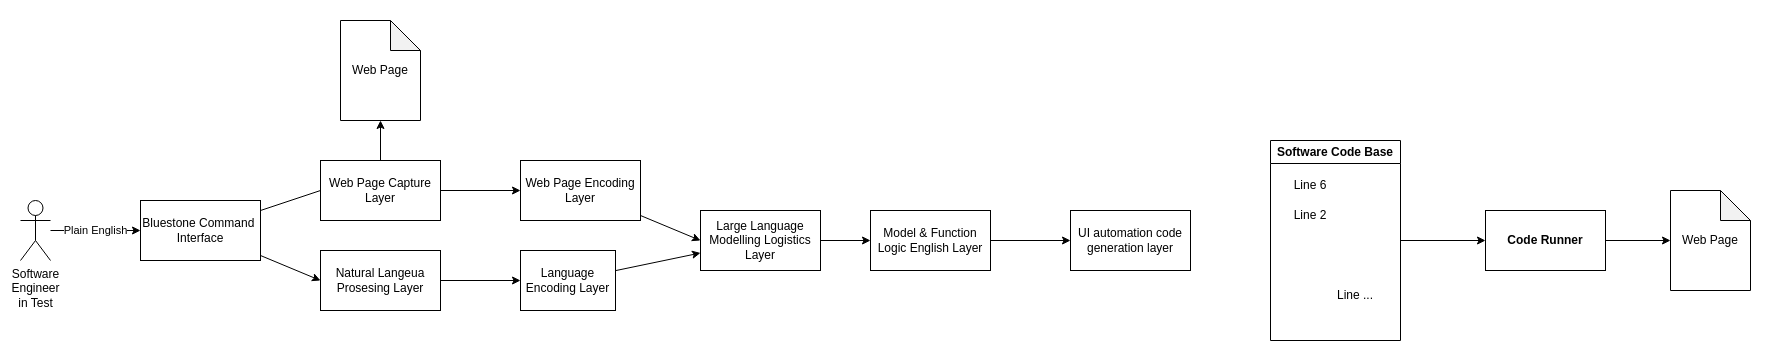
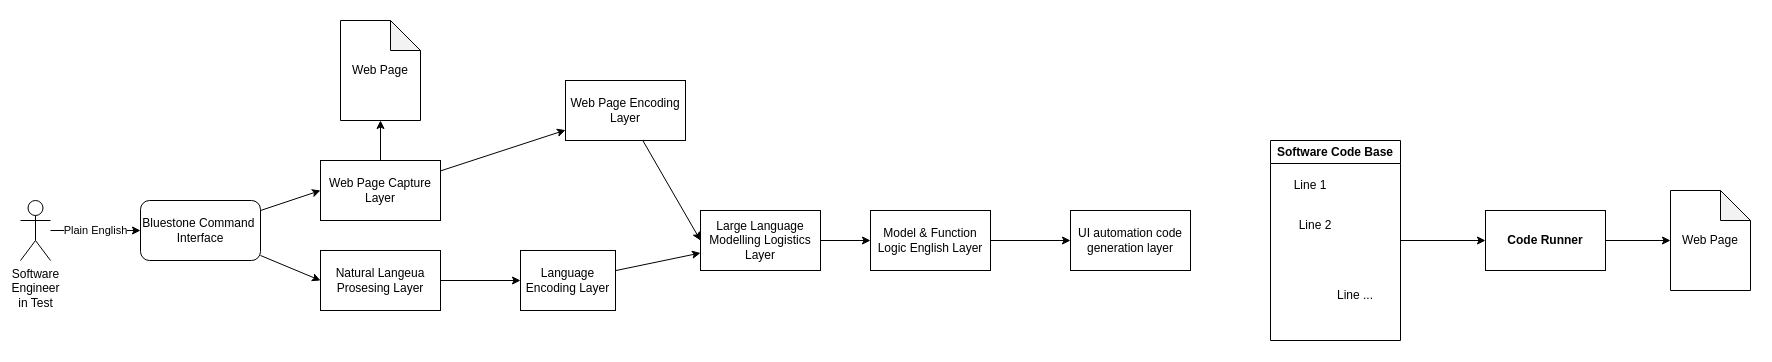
  <mxCell id="0" />
  <mxCell id="1" parent="0" />
- <mxCell id="2" style="edgeStyle=none;html=1;entryX=0;entryY=0.5;entryDx=0;entryDy=0;endArrow=none;" edge="1" parent="1" source="4" target="9"><mxGeometry relative="1" as="geometry" /></mxCell>
+ <mxCell id="2" style="edgeStyle=none;html=1;entryX=0;entryY=0.5;entryDx=0;entryDy=0;" edge="1" parent="1" source="4" target="9"><mxGeometry relative="1" as="geometry" /></mxCell>
  <mxCell id="3" style="edgeStyle=none;html=1;entryX=0;entryY=0.5;entryDx=0;entryDy=0;" edge="1" parent="1" source="4" target="12"><mxGeometry relative="1" as="geometry" /></mxCell>
- <mxCell id="4" value="Bluestone Command&amp;nbsp; Interface" style="rounded=0;whiteSpace=wrap;html=1;" vertex="1" parent="1"><mxGeometry x="140" y="200" width="120" height="60" as="geometry" /></mxCell>
+ <mxCell id="4" value="Bluestone Command&amp;nbsp; Interface" style="whiteSpace=wrap;html=1;rounded=1;" vertex="1" parent="1"><mxGeometry x="140" y="200" width="120" height="60" as="geometry" /></mxCell>
  <mxCell id="5" value="Plain English" style="edgeStyle=none;html=1;" edge="1" parent="1" source="6" target="4"><mxGeometry relative="1" as="geometry" /></mxCell>
  <mxCell id="6" value="Software&lt;br&gt;Engineer&lt;br&gt;in Test" style="shape=umlActor;verticalLabelPosition=bottom;verticalAlign=top;html=1;outlineConnect=0;" vertex="1" parent="1"><mxGeometry x="20" y="200" width="30" height="60" as="geometry" /></mxCell>
  <mxCell id="7" style="edgeStyle=none;html=1;" edge="1" parent="1" source="9" target="10"><mxGeometry relative="1" as="geometry" /></mxCell>
  <mxCell id="8" value="" style="edgeStyle=none;html=1;" edge="1" parent="1" source="9" target="14"><mxGeometry relative="1" as="geometry" /></mxCell>
  <mxCell id="9" value="Web Page Capture Layer" style="rounded=0;whiteSpace=wrap;html=1;" vertex="1" parent="1"><mxGeometry x="320" y="160" width="120" height="60" as="geometry" /></mxCell>
  <mxCell id="10" value="Web Page" style="shape=note;whiteSpace=wrap;html=1;backgroundOutline=1;darkOpacity=0.05;" vertex="1" parent="1"><mxGeometry x="340" y="20" width="80" height="100" as="geometry" /></mxCell>
  <mxCell id="11" value="" style="edgeStyle=none;html=1;" edge="1" parent="1" source="12" target="16"><mxGeometry relative="1" as="geometry" /></mxCell>
  <mxCell id="12" value="Natural Langeua Prosesing Layer" style="rounded=0;whiteSpace=wrap;html=1;" vertex="1" parent="1"><mxGeometry x="320" y="250" width="120" height="60" as="geometry" /></mxCell>
  <mxCell id="13" style="edgeStyle=none;html=1;entryX=0;entryY=0.5;entryDx=0;entryDy=0;" edge="1" parent="1" source="14" target="18"><mxGeometry relative="1" as="geometry" /></mxCell>
- <mxCell id="14" value="Web Page Encoding Layer" style="rounded=0;whiteSpace=wrap;html=1;" vertex="1" parent="1"><mxGeometry x="520" y="160" width="120" height="60" as="geometry" /></mxCell>
+ <mxCell id="14" value="Web Page Encoding Layer" style="rounded=0;whiteSpace=wrap;html=1;" vertex="1" parent="1"><mxGeometry x="565" y="80" width="120" height="60" as="geometry" /></mxCell>
  <mxCell id="15" style="edgeStyle=none;html=1;" edge="1" parent="1" source="16" target="18"><mxGeometry relative="1" as="geometry" /></mxCell>
  <mxCell id="16" value="Language Encoding Layer" style="rounded=0;whiteSpace=wrap;html=1;" vertex="1" parent="1"><mxGeometry x="520" y="250" width="95" height="60" as="geometry" /></mxCell>
  <mxCell id="17" value="" style="edgeStyle=none;html=1;" edge="1" parent="1" source="18" target="20"><mxGeometry relative="1" as="geometry" /></mxCell>
  <mxCell id="18" value="Large Language Modelling Logistics Layer" style="rounded=0;whiteSpace=wrap;html=1;" vertex="1" parent="1"><mxGeometry x="700" y="210" width="120" height="60" as="geometry" /></mxCell>
  <mxCell id="19" value="" style="edgeStyle=none;html=1;" edge="1" parent="1" source="20" target="21"><mxGeometry relative="1" as="geometry" /></mxCell>
  <mxCell id="20" value="Model &amp;amp; Function Logic English Layer" style="rounded=0;whiteSpace=wrap;html=1;" vertex="1" parent="1"><mxGeometry x="870" y="210" width="120" height="60" as="geometry" /></mxCell>
  <mxCell id="21" value="UI automation code generation layer" style="rounded=0;whiteSpace=wrap;html=1;" vertex="1" parent="1"><mxGeometry x="1070" y="210" width="120" height="60" as="geometry" /></mxCell>
  <mxCell id="22" value="" style="edgeStyle=none;html=1;" edge="1" parent="1" source="23" target="28"><mxGeometry relative="1" as="geometry" /></mxCell>
  <mxCell id="23" value="Software Code Base" style="swimlane;whiteSpace=wrap;html=1;" vertex="1" parent="1"><mxGeometry x="1270" y="140" width="130" height="200" as="geometry" /></mxCell>
- <mxCell id="24" value="Line 6" style="text;html=1;strokeColor=none;fillColor=none;align=center;verticalAlign=middle;whiteSpace=wrap;rounded=0;" vertex="1" parent="23"><mxGeometry x="10" y="30" width="60" height="30" as="geometry" /></mxCell>
- <mxCell id="25" value="Line 2" style="text;html=1;strokeColor=none;fillColor=none;align=center;verticalAlign=middle;whiteSpace=wrap;rounded=0;" vertex="1" parent="23"><mxGeometry x="10" y="60" width="60" height="30" as="geometry" /></mxCell>
+ <mxCell id="24" value="Line 1" style="text;html=1;strokeColor=none;fillColor=none;align=center;verticalAlign=middle;whiteSpace=wrap;rounded=0;" vertex="1" parent="23"><mxGeometry x="10" y="30" width="60" height="30" as="geometry" /></mxCell>
+ <mxCell id="25" value="Line 2" style="text;html=1;strokeColor=none;fillColor=none;align=center;verticalAlign=middle;whiteSpace=wrap;rounded=0;" vertex="1" parent="23"><mxGeometry x="15" y="70" width="60" height="30" as="geometry" /></mxCell>
  <mxCell id="26" value="Line ..." style="text;html=1;strokeColor=none;fillColor=none;align=center;verticalAlign=middle;whiteSpace=wrap;rounded=0;" vertex="1" parent="23"><mxGeometry x="55" y="140" width="60" height="30" as="geometry" /></mxCell>
  <mxCell id="27" style="edgeStyle=none;html=1;" edge="1" parent="1" source="28" target="29"><mxGeometry relative="1" as="geometry" /></mxCell>
  <mxCell id="28" value="Code Runner" style="whiteSpace=wrap;html=1;fontStyle=1;startSize=23;" vertex="1" parent="1"><mxGeometry x="1485" y="210" width="120" height="60" as="geometry" /></mxCell>
  <mxCell id="29" value="Web Page" style="shape=note;whiteSpace=wrap;html=1;backgroundOutline=1;darkOpacity=0.05;" vertex="1" parent="1"><mxGeometry x="1670" y="190" width="80" height="100" as="geometry" /></mxCell>
